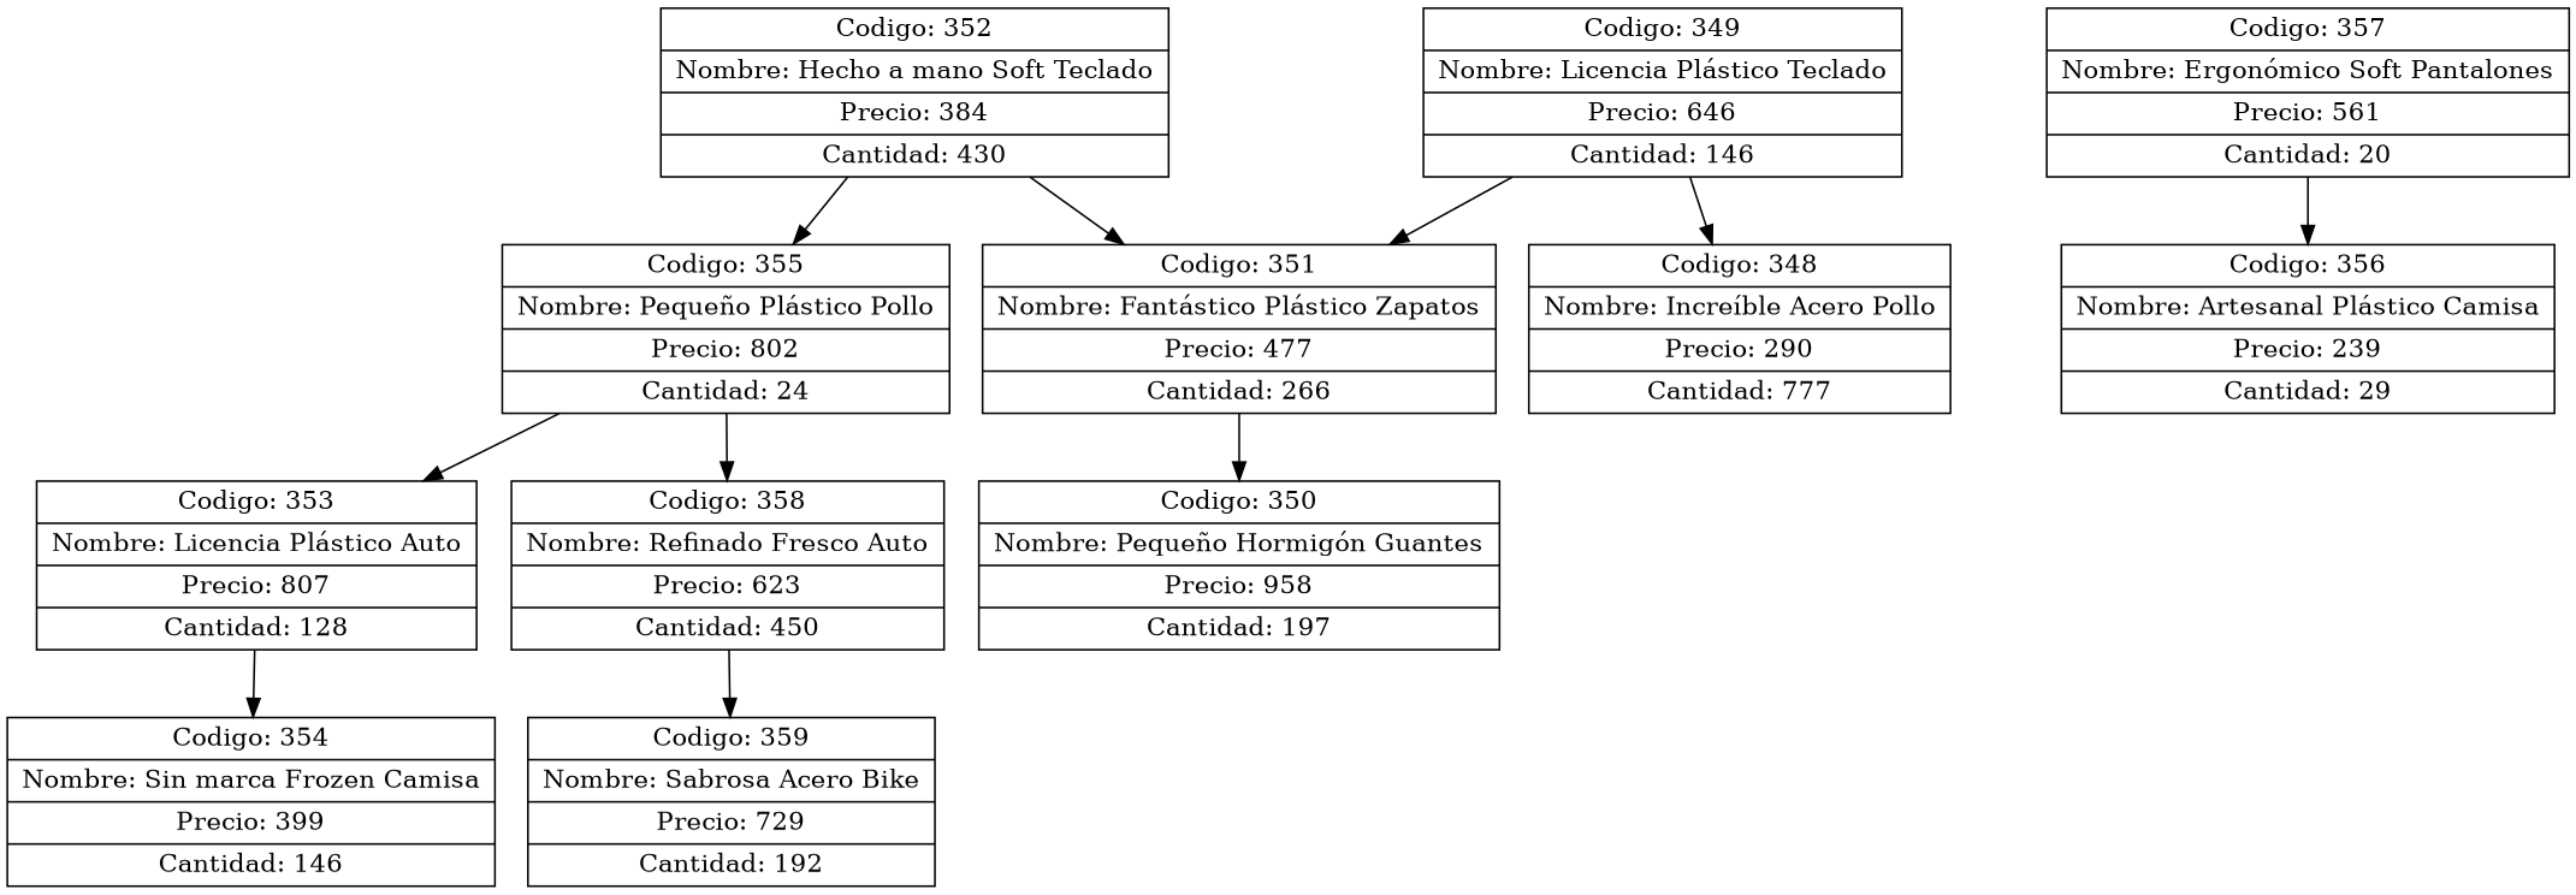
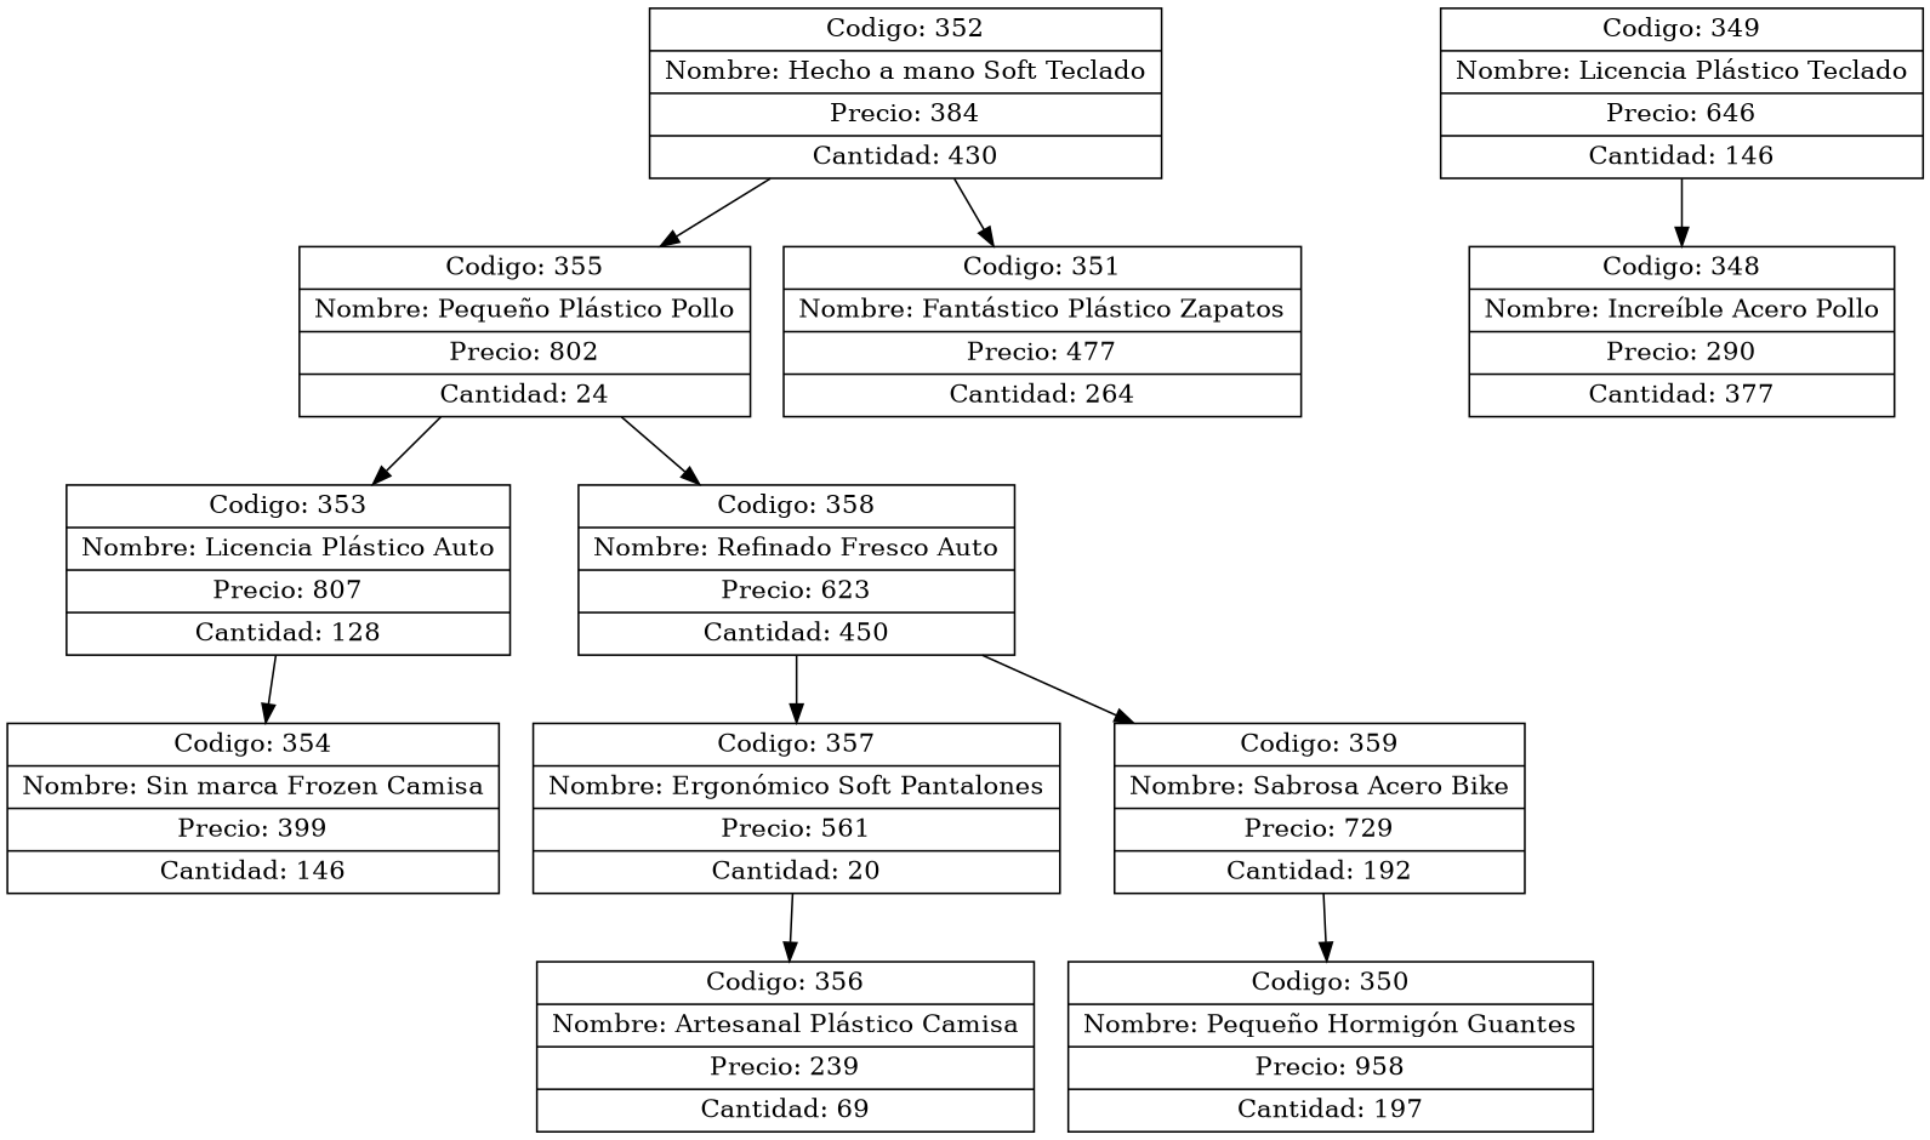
  digraph {
    concentrate=true
    rankdir=UD
    node [shape=record]
    n1 [label="{Codigo: 352|Nombre: Hecho a mano Soft Teclado|Precio: 384|Cantidad: 430}"]
    n2 [label="{Codigo: 355|Nombre: Pequeño Plástico Pollo|Precio: 802|Cantidad: 24}"]
-   n3 [label="{Codigo: 351|Nombre: Fantástico Plástico Zapatos|Precio: 477|Cantidad: 266}"]
+   n3 [label="{Codigo: 351|Nombre: Fantástico Plástico Zapatos|Precio: 477|Cantidad: 264}"]
    n4 [label="{Codigo: 349|Nombre: Licencia Plástico Teclado|Precio: 646|Cantidad: 146}"]
-   n5 [label="{Codigo: 348|Nombre: Increíble Acero Pollo|Precio: 290|Cantidad: 777}"]
+   n5 [label="{Codigo: 348|Nombre: Increíble Acero Pollo|Precio: 290|Cantidad: 377}"]
    n6 [label="{Codigo: 353|Nombre: Licencia Plástico Auto|Precio: 807|Cantidad: 128}"]
    n7 [label="{Codigo: 358|Nombre: Refinado Fresco Auto|Precio: 623|Cantidad: 450}"]
    n8 [label="{Codigo: 350|Nombre: Pequeño Hormigón Guantes|Precio: 958|Cantidad: 197}"]
    n9 [label="{Codigo: 354|Nombre: Sin marca Frozen Camisa|Precio: 399|Cantidad: 146}"]
    n10 [label="{Codigo: 357|Nombre: Ergonómico Soft Pantalones|Precio: 561|Cantidad: 20}"]
    n11 [label="{Codigo: 359|Nombre: Sabrosa Acero Bike|Precio: 729|Cantidad: 192}"]
-   n12 [label="{Codigo: 356|Nombre: Artesanal Plástico Camisa|Precio: 239|Cantidad: 29}"]
+   n12 [label="{Codigo: 356|Nombre: Artesanal Plástico Camisa|Precio: 239|Cantidad: 69}"]
    n1 -> n2
    n1 -> n3
    n2 -> n6
    n2 -> n7
-   n3 -> n8
-   n4 -> n3
+   n11 -> n8
    n4 -> n5
    n6 -> n9
+   n7 -> n10
    n7 -> n11
    n10 -> n12
  }
